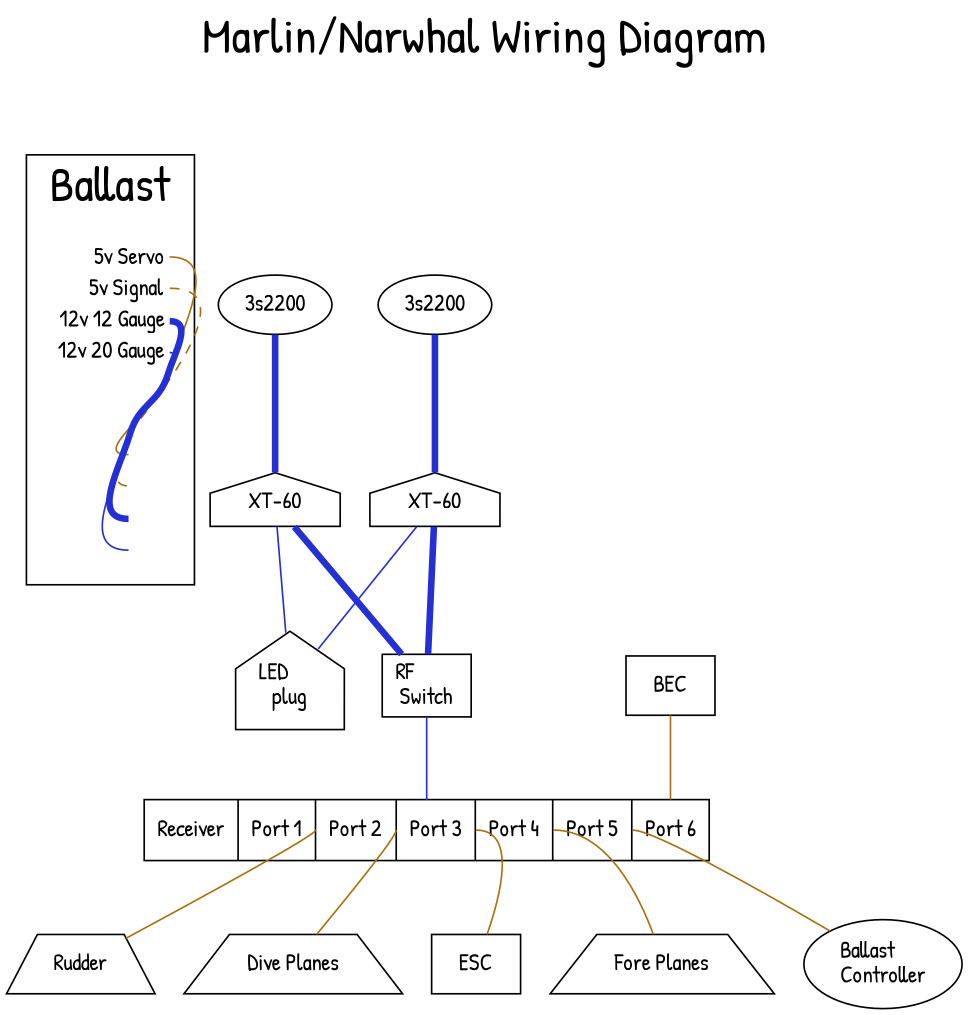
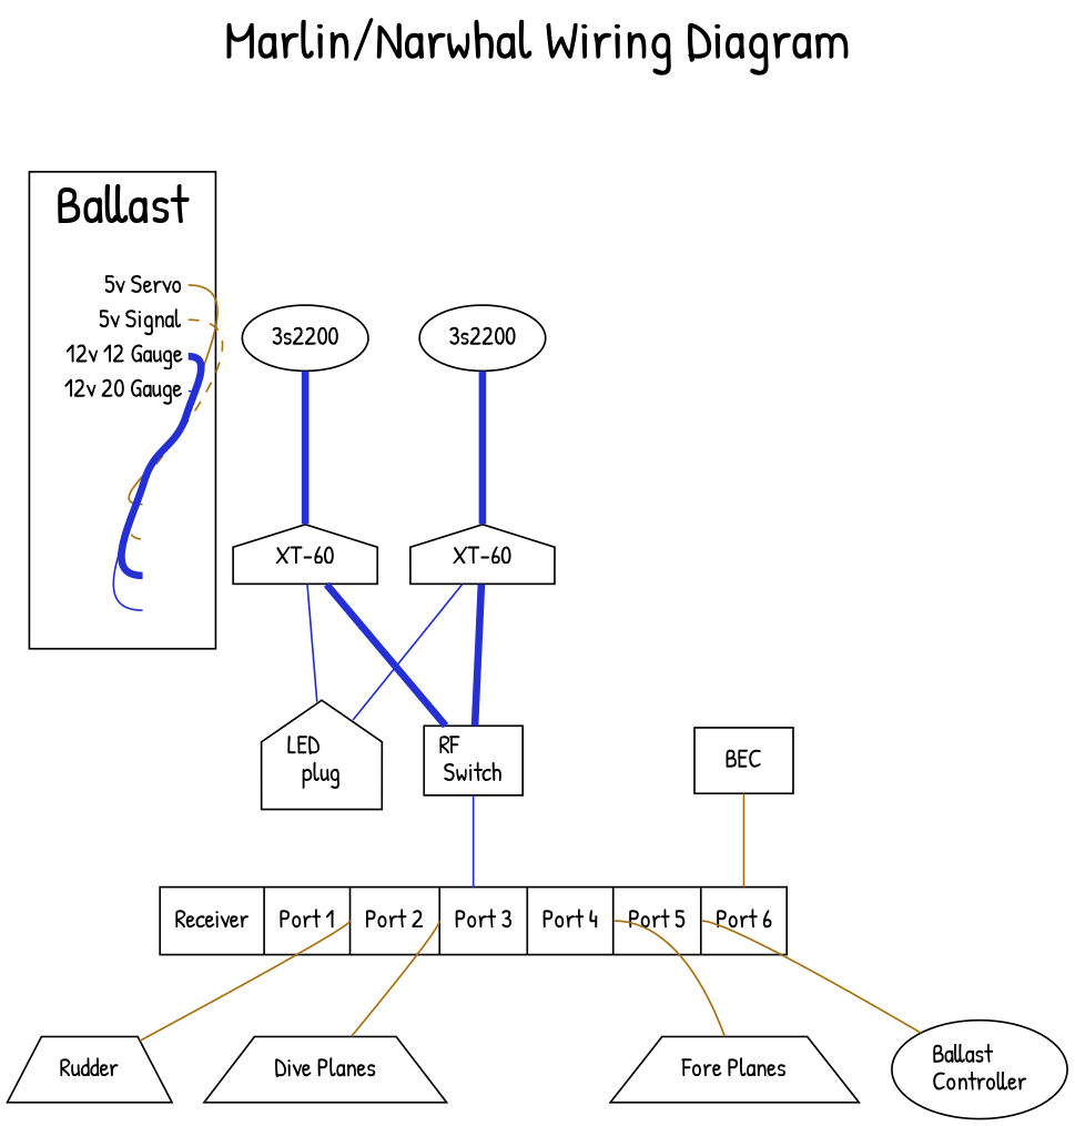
  graph {
    fontname="Patrick Hand"
    fontsize=30
    label="Marlin/Narwhal Wiring Diagram"
    labelloc=t
    rankdir=TB
    node [fontname="Patrick Hand"]
    edge [color="#2430d3" fontname="Patrick Hand"]
    n1 [label=<<table border="0" cellpadding="2" cellspacing="0" cellborder="0">             <tr><td align="right" port="i1">5v Servo</td></tr>             <tr><td align="right" port="i2">5v Signal</td></tr>             <tr><td align="right" port="i3">12v 12 Gauge</td></tr>             <tr><td align="right" port="i4">12v 20 Gauge</td></tr>             </table>> shape=plaintext]
    n2 [label=<<table border="0" cellpadding="2" cellspacing="0" cellborder="0">             <tr><td port="i1">&nbsp;</td></tr>             <tr><td port="i2">&nbsp;</td></tr>             <tr><td port="i3">&nbsp;</td></tr>             <tr><td port="i4">&nbsp;</td></tr>             </table>> shape=plaintext]
    n3 [label="XT-60" shape=house]
    n4 [label="RF\lSwitch" shape=rect]
    n5 [label="LED\lplug" shape=house]
    n6 [label="<f0>Receiver | <f1>Port 1 | <f2>Port 2 | <f3>Port 3 | <f4>Port 4 | <f5>Port 5 | <f6>Port 6" shape=record]
    n7 [label="XT-60" shape=house]
    n8 [label=BEC shape=rect]
-   n9 [label=ESC shape=rect]
    n10 [label=Rudder shape=trapezium]
    n11 [label="Ballast\lController"]
    n12 [label="Dive Planes" shape=trapezium]
    n13 [label="Fore Planes" shape=trapezium]
    n14 [label="3s2200"]
    n15 [label="3s2200"]
    subgraph cluster_1 {
      label=Ballast
      n1
      n2
    }
    n1 -- n2 [color="#a8700f" headport="i1:w" tailport="i1:e"]
    n1 -- n2 [color="#a8700f" headport="i2:w" style=dashed tailport="i2:e"]
    n1 -- n2 [headport="i3:w" penwidth=4 tailport="i3:e"]
    n1 -- n2 [headport="i4:w" pendwidth=2 tailport="i4:e"]
    n3 -- n4 [penwidth=4]
    n3 -- n5
    n4 -- n6
-   n6 -- n9 [color="#a8700f" tailport="f3:e"]
    n6 -- n10 [color="#a8700f" tailport="f1:e"]
    n6 -- n11 [color="#a8700f" tailport="f5:e"]
    n6 -- n12 [color="#a8700f" tailport="f2:e"]
    n6 -- n13 [color="#a8700f" tailport="f4:e"]
    n7 -- n4 [penwidth=4]
    n7 -- n5
    n8 -- n6 [color="#a8700f" headport=f6]
    n14 -- n3 [penwidth=4]
    n15 -- n7 [penwidth=4]
  }
